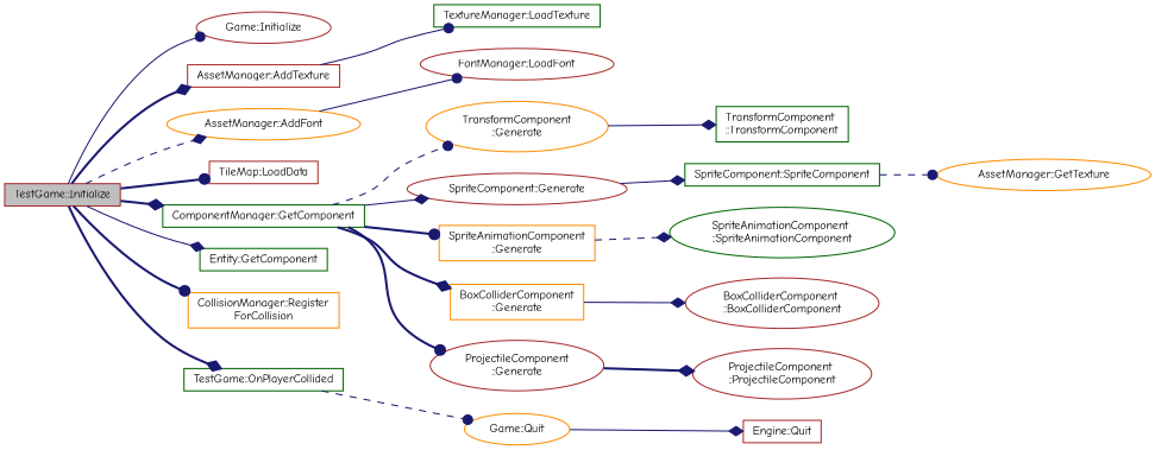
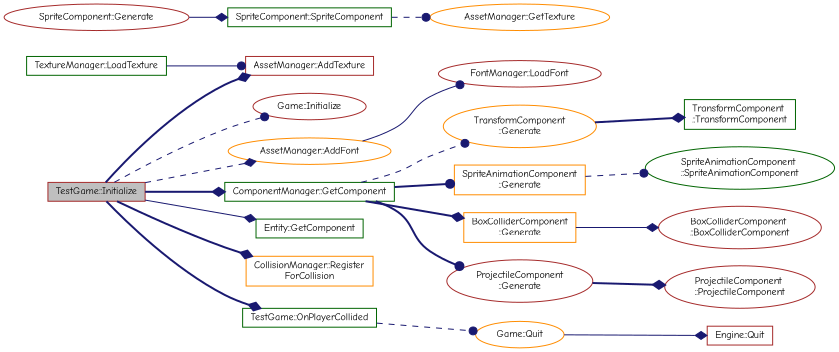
  digraph {
    fontname="Comic Neue"
    rankdir=LR
    node [color=brown fillcolor=white fontname="Comic Neue" fontsize=10 shape=box style=filled]
    edge [arrowhead=diamond color=midnightblue fontname="Comic Neue" fontsize=10 labelfontname=Helvetica labelfontsize=10 style=bold]
    n1 [fillcolor=grey75 fontcolor=black height=0.2 label="TestGame::Initialize" width=0.4]
    n2 [height=0.2 label="Game::Initialize" shape=ellipse width=0.4]
    n3 [height=0.2 label="AssetManager::AddTexture" width=0.4]
    n4 [color=darkorange height=0.2 label="AssetManager::AddFont" shape=ellipse width=0.4]
-   n5 [height=0.2 label="TileMap::LoadData" width=0.4]
    n6 [color=darkgreen height=0.2 label="ComponentManager::GetComponent" width=0.4]
    n7 [color=darkgreen height=0.2 label="Entity::GetComponent" width=0.4]
    n8 [color=darkorange height=0.2 label="CollisionManager::Register\lForCollision" width=0.4]
    n9 [color=darkgreen height=0.2 label="TestGame::OnPlayerCollided" width=0.4]
    n10 [color=darkgreen height=0.2 label="TextureManager::LoadTexture" width=0.4]
    n11 [height=0.2 label="FontManager::LoadFont" shape=ellipse width=0.4]
    n12 [color=darkorange height=0.2 label="TransformComponent\l::Generate" shape=ellipse width=0.4]
    n13 [height=0.2 label="SpriteComponent::Generate" shape=ellipse width=0.4]
    n14 [color=darkorange height=0.2 label="SpriteAnimationComponent\l::Generate" width=0.4]
    n15 [color=darkorange height=0.2 label="BoxColliderComponent\l::Generate" width=0.4]
    n16 [height=0.2 label="ProjectileComponent\l::Generate" shape=ellipse width=0.4]
    n17 [color=darkorange height=0.2 label="Game::Quit" shape=ellipse width=0.4]
    n18 [color=darkgreen height=0.2 label="TransformComponent\l::TransformComponent" width=0.4]
    n19 [color=darkgreen height=0.2 label="SpriteComponent::SpriteComponent" width=0.4]
    n20 [color=darkgreen height=0.2 label="SpriteAnimationComponent\l::SpriteAnimationComponent" shape=ellipse width=0.4]
    n21 [height=0.2 label="BoxColliderComponent\l::BoxColliderComponent" shape=ellipse width=0.4]
    n22 [height=0.2 label="ProjectileComponent\l::ProjectileComponent" shape=ellipse width=0.4]
    n23 [color=darkorange height=0.2 label="AssetManager::GetTexture" shape=ellipse width=0.4]
    n24 [height=0.2 label="Engine::Quit" width=0.4]
-   n1 -> n2 [arrowhead=dot style=solid]
+   n1 -> n2 [arrowhead=dot style=dashed]
    n1 -> n3
    n1 -> n4 [style=dashed]
-   n1 -> n5 [arrowhead=dot]
    n1 -> n6
    n1 -> n7 [style=solid]
-   n1 -> n8 [arrowhead=dot]
+   n1 -> n8
    n1 -> n9
-   n3 -> n10 [arrowhead=dot style=solid]
+   n10 -> n3 [arrowhead=dot style=solid]
    n4 -> n11 [arrowhead=dot style=solid]
    n6 -> n12 [arrowhead=dot style=dashed]
-   n6 -> n13 [style=solid]
    n6 -> n14 [arrowhead=dot]
    n6 -> n15
    n6 -> n16 [arrowhead=dot]
    n9 -> n17 [arrowhead=dot style=dashed]
-   n12 -> n18 [style=solid]
+   n12 -> n18
    n13 -> n19 [style=solid]
-   n14 -> n20 [style=dashed]
+   n14 -> n20 [arrowhead=dot style=dashed]
    n15 -> n21 [style=solid]
    n16 -> n22
    n17 -> n24 [style=solid]
    n19 -> n23 [arrowhead=dot style=dashed]
  }
